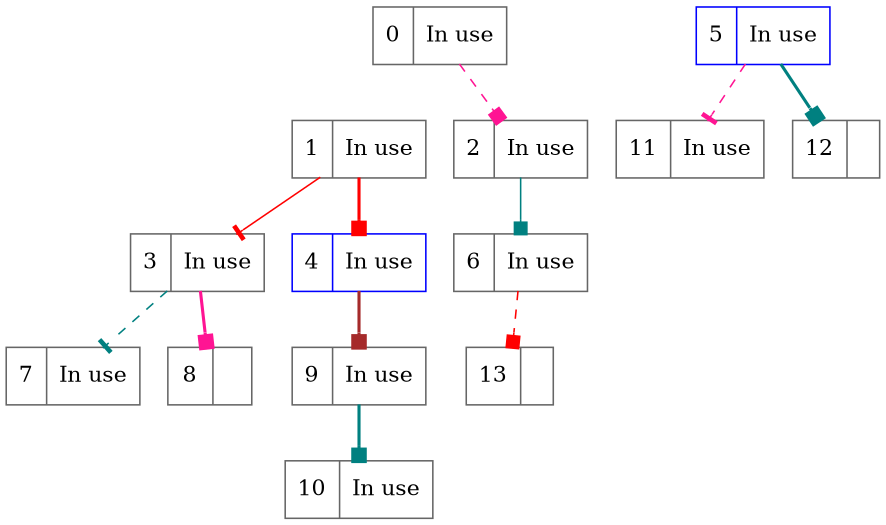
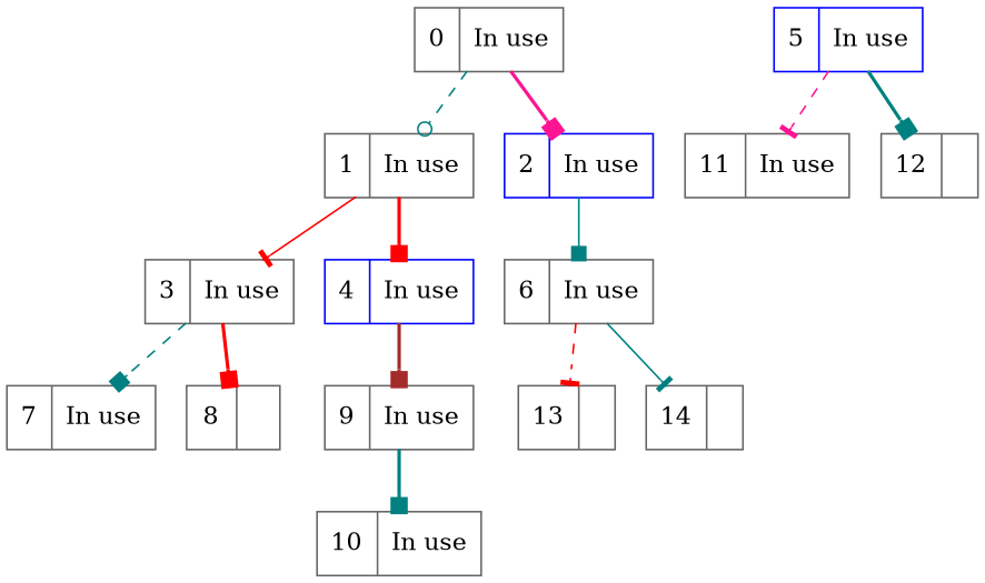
  digraph {
    node [color=gray40 shape=record]
    edge [arrowhead=box color=teal style=dashed]
    n1 [label="0|In use"]
    n2 [label="1|In use"]
-   n3 [label="2|In use"]
+   n3 [color=blue label="2|In use"]
    n4 [label="3|In use"]
    n5 [color=blue label="4|In use"]
    n6 [label="6|In use"]
    n7 [label="7|In use"]
    n8 [label="8|"]
    n9 [label="9|In use"]
    n10 [color=blue label="5|In use"]
    n11 [label="11|In use"]
    n12 [label="12|"]
    n13 [label="13|"]
+   n14 [label="14|"]
    n15 [label="10|In use"]
-   n1 -> n3 [color=deeppink]
+   n1 -> n2 [arrowhead=odot]
+   n1 -> n3 [color=deeppink style=bold]
    n2 -> n4 [arrowhead=tee color=red style=solid]
    n2 -> n5 [color=red style=bold]
    n3 -> n6 [style=solid]
-   n4 -> n7 [arrowhead=tee]
-   n4 -> n8 [color=deeppink style=bold]
+   n4 -> n7
+   n4 -> n8 [color=red style=bold]
    n5 -> n9 [color=brown style=bold]
-   n6 -> n13 [color=red]
+   n6 -> n13 [arrowhead=tee color=red]
+   n6 -> n14 [arrowhead=tee style=solid]
    n9 -> n15 [style=bold]
    n10 -> n11 [arrowhead=tee color=deeppink]
    n10 -> n12 [style=bold]
  }
